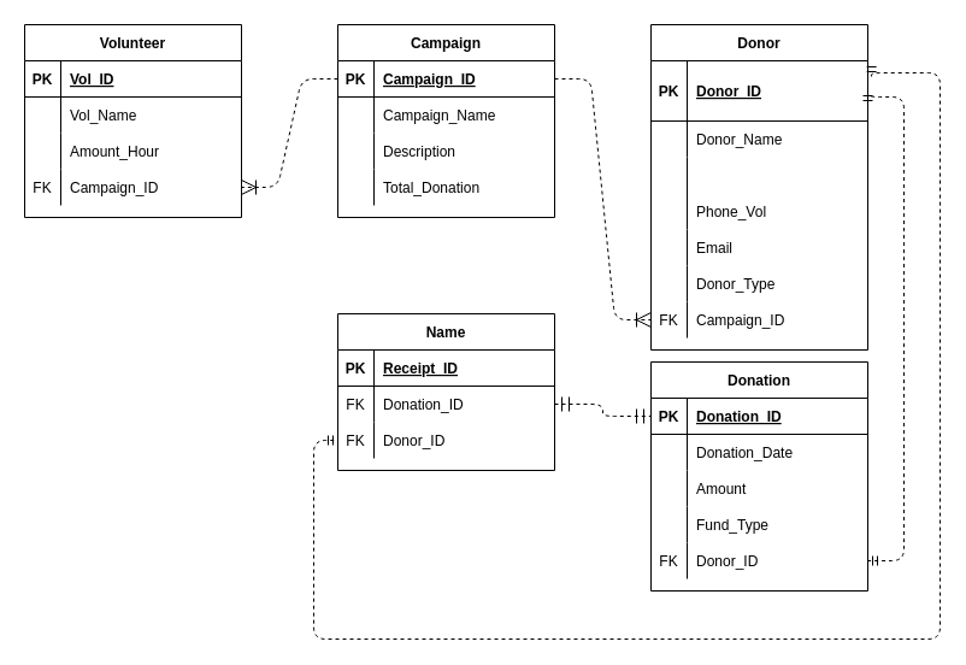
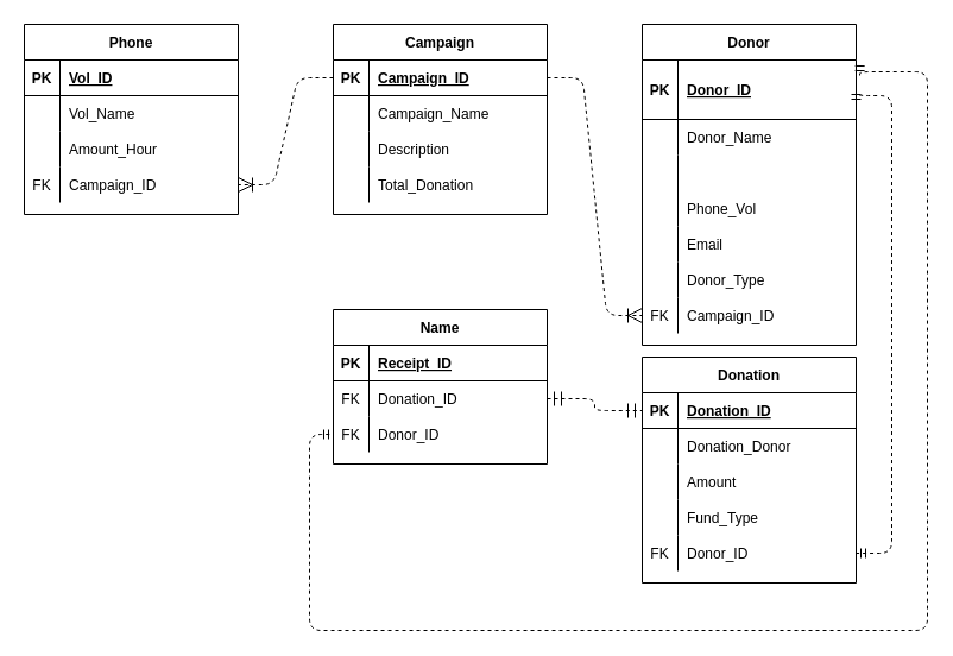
  <mxCell id="0" />
  <mxCell id="1" parent="0" />
- <mxCell id="2" value="Volunteer" style="shape=table;startSize=30;container=1;collapsible=1;childLayout=tableLayout;fixedRows=1;rowLines=0;fontStyle=1;align=center;resizeLast=1;" parent="1" vertex="1"><mxGeometry x="20" y="20" width="180" height="160" as="geometry" /></mxCell>
+ <mxCell id="2" value="Phone" style="shape=table;startSize=30;container=1;collapsible=1;childLayout=tableLayout;fixedRows=1;rowLines=0;fontStyle=1;align=center;resizeLast=1;" parent="1" vertex="1"><mxGeometry x="20" y="20" width="180" height="160" as="geometry" /></mxCell>
  <mxCell id="3" value="" style="shape=partialRectangle;collapsible=0;dropTarget=0;pointerEvents=0;fillColor=none;top=0;left=0;bottom=1;right=0;points=[[0,0.5],[1,0.5]];portConstraint=eastwest;" parent="2" vertex="1"><mxGeometry y="30" width="180" height="30" as="geometry" /></mxCell>
  <mxCell id="4" value="PK" style="shape=partialRectangle;connectable=0;fillColor=none;top=0;left=0;bottom=0;right=0;fontStyle=1;overflow=hidden;" parent="3" vertex="1"><mxGeometry width="30" height="30" as="geometry" /></mxCell>
  <mxCell id="5" value="Vol_ID" style="shape=partialRectangle;connectable=0;fillColor=none;top=0;left=0;bottom=0;right=0;align=left;spacingLeft=6;fontStyle=5;overflow=hidden;" parent="3" vertex="1"><mxGeometry x="30" width="150" height="30" as="geometry" /></mxCell>
  <mxCell id="6" value="" style="shape=partialRectangle;collapsible=0;dropTarget=0;pointerEvents=0;fillColor=none;top=0;left=0;bottom=0;right=0;points=[[0,0.5],[1,0.5]];portConstraint=eastwest;" parent="2" vertex="1"><mxGeometry y="60" width="180" height="30" as="geometry" /></mxCell>
  <mxCell id="7" value="" style="shape=partialRectangle;connectable=0;fillColor=none;top=0;left=0;bottom=0;right=0;editable=1;overflow=hidden;" parent="6" vertex="1"><mxGeometry width="30" height="30" as="geometry" /></mxCell>
  <mxCell id="8" value="Vol_Name" style="shape=partialRectangle;connectable=0;fillColor=none;top=0;left=0;bottom=0;right=0;align=left;spacingLeft=6;overflow=hidden;" parent="6" vertex="1"><mxGeometry x="30" width="150" height="30" as="geometry" /></mxCell>
  <mxCell id="9" value="" style="shape=partialRectangle;collapsible=0;dropTarget=0;pointerEvents=0;fillColor=none;top=0;left=0;bottom=0;right=0;points=[[0,0.5],[1,0.5]];portConstraint=eastwest;" parent="2" vertex="1"><mxGeometry y="90" width="180" height="30" as="geometry" /></mxCell>
  <mxCell id="10" value="" style="shape=partialRectangle;connectable=0;fillColor=none;top=0;left=0;bottom=0;right=0;editable=1;overflow=hidden;" parent="9" vertex="1"><mxGeometry width="30" height="30" as="geometry" /></mxCell>
  <mxCell id="11" value="Amount_Hour" style="shape=partialRectangle;connectable=0;fillColor=none;top=0;left=0;bottom=0;right=0;align=left;spacingLeft=6;overflow=hidden;" parent="9" vertex="1"><mxGeometry x="30" width="150" height="30" as="geometry" /></mxCell>
  <mxCell id="12" value="" style="shape=partialRectangle;collapsible=0;dropTarget=0;pointerEvents=0;fillColor=none;top=0;left=0;bottom=0;right=0;points=[[0,0.5],[1,0.5]];portConstraint=eastwest;" parent="2" vertex="1"><mxGeometry y="120" width="180" height="30" as="geometry" /></mxCell>
  <mxCell id="13" value="FK" style="shape=partialRectangle;connectable=0;fillColor=none;top=0;left=0;bottom=0;right=0;editable=1;overflow=hidden;" parent="12" vertex="1"><mxGeometry width="30" height="30" as="geometry" /></mxCell>
  <mxCell id="14" value="Campaign_ID" style="shape=partialRectangle;connectable=0;fillColor=none;top=0;left=0;bottom=0;right=0;align=left;spacingLeft=6;overflow=hidden;" parent="12" vertex="1"><mxGeometry x="30" width="150" height="30" as="geometry" /></mxCell>
  <mxCell id="15" value="Campaign" style="shape=table;startSize=30;container=1;collapsible=1;childLayout=tableLayout;fixedRows=1;rowLines=0;fontStyle=1;align=center;resizeLast=1;" parent="1" vertex="1"><mxGeometry x="280" y="20" width="180" height="160" as="geometry" /></mxCell>
  <mxCell id="16" value="" style="shape=partialRectangle;collapsible=0;dropTarget=0;pointerEvents=0;fillColor=none;top=0;left=0;bottom=1;right=0;points=[[0,0.5],[1,0.5]];portConstraint=eastwest;" parent="15" vertex="1"><mxGeometry y="30" width="180" height="30" as="geometry" /></mxCell>
  <mxCell id="17" value="PK" style="shape=partialRectangle;connectable=0;fillColor=none;top=0;left=0;bottom=0;right=0;fontStyle=1;overflow=hidden;" parent="16" vertex="1"><mxGeometry width="30" height="30" as="geometry" /></mxCell>
  <mxCell id="18" value="Campaign_ID" style="shape=partialRectangle;connectable=0;fillColor=none;top=0;left=0;bottom=0;right=0;align=left;spacingLeft=6;fontStyle=5;overflow=hidden;" parent="16" vertex="1"><mxGeometry x="30" width="150" height="30" as="geometry" /></mxCell>
  <mxCell id="19" value="" style="shape=partialRectangle;collapsible=0;dropTarget=0;pointerEvents=0;fillColor=none;top=0;left=0;bottom=0;right=0;points=[[0,0.5],[1,0.5]];portConstraint=eastwest;" parent="15" vertex="1"><mxGeometry y="60" width="180" height="30" as="geometry" /></mxCell>
  <mxCell id="20" value="" style="shape=partialRectangle;connectable=0;fillColor=none;top=0;left=0;bottom=0;right=0;editable=1;overflow=hidden;" parent="19" vertex="1"><mxGeometry width="30" height="30" as="geometry" /></mxCell>
  <mxCell id="21" value="Campaign_Name" style="shape=partialRectangle;connectable=0;fillColor=none;top=0;left=0;bottom=0;right=0;align=left;spacingLeft=6;overflow=hidden;" parent="19" vertex="1"><mxGeometry x="30" width="150" height="30" as="geometry" /></mxCell>
  <mxCell id="22" value="" style="shape=partialRectangle;collapsible=0;dropTarget=0;pointerEvents=0;fillColor=none;top=0;left=0;bottom=0;right=0;points=[[0,0.5],[1,0.5]];portConstraint=eastwest;" parent="15" vertex="1"><mxGeometry y="90" width="180" height="30" as="geometry" /></mxCell>
  <mxCell id="23" value="" style="shape=partialRectangle;connectable=0;fillColor=none;top=0;left=0;bottom=0;right=0;editable=1;overflow=hidden;" parent="22" vertex="1"><mxGeometry width="30" height="30" as="geometry" /></mxCell>
  <mxCell id="24" value="Description" style="shape=partialRectangle;connectable=0;fillColor=none;top=0;left=0;bottom=0;right=0;align=left;spacingLeft=6;overflow=hidden;" parent="22" vertex="1"><mxGeometry x="30" width="150" height="30" as="geometry" /></mxCell>
  <mxCell id="25" value="" style="shape=partialRectangle;collapsible=0;dropTarget=0;pointerEvents=0;fillColor=none;top=0;left=0;bottom=0;right=0;points=[[0,0.5],[1,0.5]];portConstraint=eastwest;" parent="15" vertex="1"><mxGeometry y="120" width="180" height="30" as="geometry" /></mxCell>
  <mxCell id="26" value="" style="shape=partialRectangle;connectable=0;fillColor=none;top=0;left=0;bottom=0;right=0;editable=1;overflow=hidden;" parent="25" vertex="1"><mxGeometry width="30" height="30" as="geometry" /></mxCell>
  <mxCell id="27" value="Total_Donation" style="shape=partialRectangle;connectable=0;fillColor=none;top=0;left=0;bottom=0;right=0;align=left;spacingLeft=6;overflow=hidden;" parent="25" vertex="1"><mxGeometry x="30" width="150" height="30" as="geometry" /></mxCell>
  <mxCell id="28" value="Donor" style="shape=table;startSize=30;container=1;collapsible=1;childLayout=tableLayout;fixedRows=1;rowLines=0;fontStyle=1;align=center;resizeLast=1;" parent="1" vertex="1"><mxGeometry x="540" y="20" width="180" height="270" as="geometry" /></mxCell>
  <mxCell id="29" value="" style="shape=partialRectangle;collapsible=0;dropTarget=0;pointerEvents=0;fillColor=none;top=0;left=0;bottom=1;right=0;points=[[0,0.5],[1,0.5]];portConstraint=eastwest;" parent="28" vertex="1"><mxGeometry y="30" width="180" height="50" as="geometry" /></mxCell>
  <mxCell id="30" value="PK" style="shape=partialRectangle;connectable=0;fillColor=none;top=0;left=0;bottom=0;right=0;fontStyle=1;overflow=hidden;" parent="29" vertex="1"><mxGeometry width="30" height="50" as="geometry" /></mxCell>
  <mxCell id="31" value="Donor_ID" style="shape=partialRectangle;connectable=0;fillColor=none;top=0;left=0;bottom=0;right=0;align=left;spacingLeft=6;fontStyle=5;overflow=hidden;" parent="29" vertex="1"><mxGeometry x="30" width="150" height="50" as="geometry" /></mxCell>
  <mxCell id="32" value="" style="shape=partialRectangle;collapsible=0;dropTarget=0;pointerEvents=0;fillColor=none;top=0;left=0;bottom=0;right=0;points=[[0,0.5],[1,0.5]];portConstraint=eastwest;" parent="28" vertex="1"><mxGeometry y="80" width="180" height="30" as="geometry" /></mxCell>
  <mxCell id="33" value="" style="shape=partialRectangle;connectable=0;fillColor=none;top=0;left=0;bottom=0;right=0;editable=1;overflow=hidden;" parent="32" vertex="1"><mxGeometry width="30" height="30" as="geometry" /></mxCell>
  <mxCell id="34" value="Donor_Name" style="shape=partialRectangle;connectable=0;fillColor=none;top=0;left=0;bottom=0;right=0;align=left;spacingLeft=6;overflow=hidden;" parent="32" vertex="1"><mxGeometry x="30" width="150" height="30" as="geometry" /></mxCell>
  <mxCell id="35" value="" style="shape=partialRectangle;collapsible=0;dropTarget=0;pointerEvents=0;fillColor=none;top=0;left=0;bottom=0;right=0;points=[[0,0.5],[1,0.5]];portConstraint=eastwest;" parent="28" vertex="1"><mxGeometry y="110" width="180" height="30" as="geometry" /></mxCell>
  <mxCell id="36" value="" style="shape=partialRectangle;connectable=0;fillColor=none;top=0;left=0;bottom=0;right=0;editable=1;overflow=hidden;" parent="35" vertex="1"><mxGeometry width="30" height="30" as="geometry" /></mxCell>
  <mxCell id="37" value="" style="shape=partialRectangle;collapsible=0;dropTarget=0;pointerEvents=0;fillColor=none;top=0;left=0;bottom=0;right=0;points=[[0,0.5],[1,0.5]];portConstraint=eastwest;" parent="28" vertex="1"><mxGeometry y="140" width="180" height="30" as="geometry" /></mxCell>
  <mxCell id="38" value="" style="shape=partialRectangle;connectable=0;fillColor=none;top=0;left=0;bottom=0;right=0;editable=1;overflow=hidden;" parent="37" vertex="1"><mxGeometry width="30" height="30" as="geometry" /></mxCell>
  <mxCell id="39" value="Phone_Vol" style="shape=partialRectangle;connectable=0;fillColor=none;top=0;left=0;bottom=0;right=0;align=left;spacingLeft=6;overflow=hidden;" parent="37" vertex="1"><mxGeometry x="30" width="150" height="30" as="geometry" /></mxCell>
  <mxCell id="40" value="" style="shape=partialRectangle;collapsible=0;dropTarget=0;pointerEvents=0;fillColor=none;top=0;left=0;bottom=0;right=0;points=[[0,0.5],[1,0.5]];portConstraint=eastwest;" parent="28" vertex="1"><mxGeometry y="170" width="180" height="30" as="geometry" /></mxCell>
  <mxCell id="41" value="" style="shape=partialRectangle;connectable=0;fillColor=none;top=0;left=0;bottom=0;right=0;editable=1;overflow=hidden;" parent="40" vertex="1"><mxGeometry width="30" height="30" as="geometry" /></mxCell>
  <mxCell id="42" value="Email" style="shape=partialRectangle;connectable=0;fillColor=none;top=0;left=0;bottom=0;right=0;align=left;spacingLeft=6;overflow=hidden;" parent="40" vertex="1"><mxGeometry x="30" width="150" height="30" as="geometry" /></mxCell>
  <mxCell id="43" value="" style="shape=partialRectangle;collapsible=0;dropTarget=0;pointerEvents=0;fillColor=none;top=0;left=0;bottom=0;right=0;points=[[0,0.5],[1,0.5]];portConstraint=eastwest;" parent="28" vertex="1"><mxGeometry y="200" width="180" height="30" as="geometry" /></mxCell>
  <mxCell id="44" value="" style="shape=partialRectangle;connectable=0;fillColor=none;top=0;left=0;bottom=0;right=0;editable=1;overflow=hidden;" parent="43" vertex="1"><mxGeometry width="30" height="30" as="geometry" /></mxCell>
  <mxCell id="45" value="Donor_Type" style="shape=partialRectangle;connectable=0;fillColor=none;top=0;left=0;bottom=0;right=0;align=left;spacingLeft=6;overflow=hidden;" parent="43" vertex="1"><mxGeometry x="30" width="150" height="30" as="geometry" /></mxCell>
  <mxCell id="46" value="" style="shape=partialRectangle;collapsible=0;dropTarget=0;pointerEvents=0;fillColor=none;top=0;left=0;bottom=0;right=0;points=[[0,0.5],[1,0.5]];portConstraint=eastwest;" parent="28" vertex="1"><mxGeometry y="230" width="180" height="30" as="geometry" /></mxCell>
  <mxCell id="47" value="FK" style="shape=partialRectangle;connectable=0;fillColor=none;top=0;left=0;bottom=0;right=0;editable=1;overflow=hidden;" parent="46" vertex="1"><mxGeometry width="30" height="30" as="geometry" /></mxCell>
  <mxCell id="48" value="Campaign_ID" style="shape=partialRectangle;connectable=0;fillColor=none;top=0;left=0;bottom=0;right=0;align=left;spacingLeft=6;overflow=hidden;" parent="46" vertex="1"><mxGeometry x="30" width="150" height="30" as="geometry" /></mxCell>
  <mxCell id="49" value="Name" style="shape=table;startSize=30;container=1;collapsible=1;childLayout=tableLayout;fixedRows=1;rowLines=0;fontStyle=1;align=center;resizeLast=1;" parent="1" vertex="1"><mxGeometry x="280" y="260" width="180" height="130" as="geometry" /></mxCell>
  <mxCell id="50" value="" style="shape=partialRectangle;collapsible=0;dropTarget=0;pointerEvents=0;fillColor=none;top=0;left=0;bottom=1;right=0;points=[[0,0.5],[1,0.5]];portConstraint=eastwest;" parent="49" vertex="1"><mxGeometry y="30" width="180" height="30" as="geometry" /></mxCell>
  <mxCell id="51" value="PK" style="shape=partialRectangle;connectable=0;fillColor=none;top=0;left=0;bottom=0;right=0;fontStyle=1;overflow=hidden;" parent="50" vertex="1"><mxGeometry width="30" height="30" as="geometry" /></mxCell>
  <mxCell id="52" value="Receipt_ID" style="shape=partialRectangle;connectable=0;fillColor=none;top=0;left=0;bottom=0;right=0;align=left;spacingLeft=6;fontStyle=5;overflow=hidden;" parent="50" vertex="1"><mxGeometry x="30" width="150" height="30" as="geometry" /></mxCell>
  <mxCell id="53" value="" style="shape=partialRectangle;collapsible=0;dropTarget=0;pointerEvents=0;fillColor=none;top=0;left=0;bottom=0;right=0;points=[[0,0.5],[1,0.5]];portConstraint=eastwest;" parent="49" vertex="1"><mxGeometry y="60" width="180" height="30" as="geometry" /></mxCell>
  <mxCell id="54" value="FK" style="shape=partialRectangle;connectable=0;fillColor=none;top=0;left=0;bottom=0;right=0;editable=1;overflow=hidden;" parent="53" vertex="1"><mxGeometry width="30" height="30" as="geometry" /></mxCell>
  <mxCell id="55" value="Donation_ID" style="shape=partialRectangle;connectable=0;fillColor=none;top=0;left=0;bottom=0;right=0;align=left;spacingLeft=6;overflow=hidden;" parent="53" vertex="1"><mxGeometry x="30" width="150" height="30" as="geometry" /></mxCell>
  <mxCell id="56" value="" style="shape=partialRectangle;collapsible=0;dropTarget=0;pointerEvents=0;fillColor=none;top=0;left=0;bottom=0;right=0;points=[[0,0.5],[1,0.5]];portConstraint=eastwest;" parent="49" vertex="1"><mxGeometry y="90" width="180" height="30" as="geometry" /></mxCell>
  <mxCell id="57" value="FK" style="shape=partialRectangle;connectable=0;fillColor=none;top=0;left=0;bottom=0;right=0;editable=1;overflow=hidden;" parent="56" vertex="1"><mxGeometry width="30" height="30" as="geometry" /></mxCell>
  <mxCell id="58" value="Donor_ID" style="shape=partialRectangle;connectable=0;fillColor=none;top=0;left=0;bottom=0;right=0;align=left;spacingLeft=6;overflow=hidden;" parent="56" vertex="1"><mxGeometry x="30" width="150" height="30" as="geometry" /></mxCell>
  <mxCell id="59" value="Donation" style="shape=table;startSize=30;container=1;collapsible=1;childLayout=tableLayout;fixedRows=1;rowLines=0;fontStyle=1;align=center;resizeLast=1;" parent="1" vertex="1"><mxGeometry x="540" y="300" width="180" height="190" as="geometry" /></mxCell>
  <mxCell id="60" value="" style="shape=partialRectangle;collapsible=0;dropTarget=0;pointerEvents=0;fillColor=none;top=0;left=0;bottom=1;right=0;points=[[0,0.5],[1,0.5]];portConstraint=eastwest;" parent="59" vertex="1"><mxGeometry y="30" width="180" height="30" as="geometry" /></mxCell>
  <mxCell id="61" value="PK" style="shape=partialRectangle;connectable=0;fillColor=none;top=0;left=0;bottom=0;right=0;fontStyle=1;overflow=hidden;" parent="60" vertex="1"><mxGeometry width="30" height="30" as="geometry" /></mxCell>
  <mxCell id="62" value="Donation_ID" style="shape=partialRectangle;connectable=0;fillColor=none;top=0;left=0;bottom=0;right=0;align=left;spacingLeft=6;fontStyle=5;overflow=hidden;" parent="60" vertex="1"><mxGeometry x="30" width="150" height="30" as="geometry" /></mxCell>
  <mxCell id="63" value="" style="shape=partialRectangle;collapsible=0;dropTarget=0;pointerEvents=0;fillColor=none;top=0;left=0;bottom=0;right=0;points=[[0,0.5],[1,0.5]];portConstraint=eastwest;" parent="59" vertex="1"><mxGeometry y="60" width="180" height="30" as="geometry" /></mxCell>
  <mxCell id="64" value="" style="shape=partialRectangle;connectable=0;fillColor=none;top=0;left=0;bottom=0;right=0;editable=1;overflow=hidden;" parent="63" vertex="1"><mxGeometry width="30" height="30" as="geometry" /></mxCell>
- <mxCell id="65" value="Donation_Date" style="shape=partialRectangle;connectable=0;fillColor=none;top=0;left=0;bottom=0;right=0;align=left;spacingLeft=6;overflow=hidden;" parent="63" vertex="1"><mxGeometry x="30" width="150" height="30" as="geometry" /></mxCell>
+ <mxCell id="65" value="Donation_Donor" style="shape=partialRectangle;connectable=0;fillColor=none;top=0;left=0;bottom=0;right=0;align=left;spacingLeft=6;overflow=hidden;" parent="63" vertex="1"><mxGeometry x="30" width="150" height="30" as="geometry" /></mxCell>
  <mxCell id="66" value="" style="shape=partialRectangle;collapsible=0;dropTarget=0;pointerEvents=0;fillColor=none;top=0;left=0;bottom=0;right=0;points=[[0,0.5],[1,0.5]];portConstraint=eastwest;" parent="59" vertex="1"><mxGeometry y="90" width="180" height="30" as="geometry" /></mxCell>
  <mxCell id="67" value="" style="shape=partialRectangle;connectable=0;fillColor=none;top=0;left=0;bottom=0;right=0;editable=1;overflow=hidden;" parent="66" vertex="1"><mxGeometry width="30" height="30" as="geometry" /></mxCell>
  <mxCell id="68" value="Amount" style="shape=partialRectangle;connectable=0;fillColor=none;top=0;left=0;bottom=0;right=0;align=left;spacingLeft=6;overflow=hidden;" parent="66" vertex="1"><mxGeometry x="30" width="150" height="30" as="geometry" /></mxCell>
  <mxCell id="69" value="" style="shape=partialRectangle;collapsible=0;dropTarget=0;pointerEvents=0;fillColor=none;top=0;left=0;bottom=0;right=0;points=[[0,0.5],[1,0.5]];portConstraint=eastwest;" parent="59" vertex="1"><mxGeometry y="120" width="180" height="30" as="geometry" /></mxCell>
  <mxCell id="70" value="" style="shape=partialRectangle;connectable=0;fillColor=none;top=0;left=0;bottom=0;right=0;editable=1;overflow=hidden;" parent="69" vertex="1"><mxGeometry width="30" height="30" as="geometry" /></mxCell>
  <mxCell id="71" value="Fund_Type" style="shape=partialRectangle;connectable=0;fillColor=none;top=0;left=0;bottom=0;right=0;align=left;spacingLeft=6;overflow=hidden;" parent="69" vertex="1"><mxGeometry x="30" width="150" height="30" as="geometry" /></mxCell>
  <mxCell id="72" value="" style="shape=partialRectangle;collapsible=0;dropTarget=0;pointerEvents=0;fillColor=none;top=0;left=0;bottom=0;right=0;points=[[0,0.5],[1,0.5]];portConstraint=eastwest;" parent="59" vertex="1"><mxGeometry y="150" width="180" height="30" as="geometry" /></mxCell>
  <mxCell id="73" value="FK" style="shape=partialRectangle;connectable=0;fillColor=none;top=0;left=0;bottom=0;right=0;editable=1;overflow=hidden;" parent="72" vertex="1"><mxGeometry width="30" height="30" as="geometry" /></mxCell>
  <mxCell id="74" value="Donor_ID" style="shape=partialRectangle;connectable=0;fillColor=none;top=0;left=0;bottom=0;right=0;align=left;spacingLeft=6;overflow=hidden;" parent="72" vertex="1"><mxGeometry x="30" width="150" height="30" as="geometry" /></mxCell>
  <mxCell id="75" value="" style="edgeStyle=entityRelationEdgeStyle;fontSize=12;html=1;endArrow=ERoneToMany;endSize=10;startSize=10;dashed=1;" parent="1" source="16" target="12" edge="1"><mxGeometry width="100" height="100" relative="1" as="geometry"><mxPoint x="120" y="290" as="sourcePoint" /><mxPoint x="220" y="190" as="targetPoint" /></mxGeometry></mxCell>
  <mxCell id="76" value="" style="edgeStyle=entityRelationEdgeStyle;fontSize=12;html=1;endArrow=ERoneToMany;endSize=10;startSize=10;entryX=0;entryY=0.5;entryDx=0;entryDy=0;exitX=1;exitY=0.5;exitDx=0;exitDy=0;dashed=1;" parent="1" source="16" target="46" edge="1"><mxGeometry width="100" height="100" relative="1" as="geometry"><mxPoint x="150" y="220" as="sourcePoint" /><mxPoint x="70" y="280" as="targetPoint" /></mxGeometry></mxCell>
  <mxCell id="77" style="edgeStyle=orthogonalEdgeStyle;rounded=1;orthogonalLoop=1;jettySize=auto;html=1;exitX=1;exitY=0.5;exitDx=0;exitDy=0;entryX=0;entryY=0.5;entryDx=0;entryDy=0;startArrow=ERmandOne;startFill=0;startSize=10;endArrow=ERmandOne;endFill=0;endSize=10;strokeColor=#000000;dashed=1;" parent="1" source="53" target="60" edge="1"><mxGeometry relative="1" as="geometry" /></mxCell>
  <mxCell id="78" style="edgeStyle=orthogonalEdgeStyle;orthogonalLoop=1;jettySize=auto;html=1;exitX=1.017;exitY=0.26;exitDx=0;exitDy=0;rounded=1;entryX=0;entryY=0.5;entryDx=0;entryDy=0;startArrow=ERmandOne;startFill=0;endArrow=ERmandOne;endFill=0;exitPerimeter=0;dashed=1;" parent="1" source="29" target="56" edge="1"><mxGeometry relative="1" as="geometry"><mxPoint x="750" y="520" as="targetPoint" /><Array as="points"><mxPoint x="723" y="60" /><mxPoint x="780" y="60" /><mxPoint x="780" y="530" /><mxPoint x="260" y="530" /><mxPoint x="260" y="365" /></Array></mxGeometry></mxCell>
  <mxCell id="79" style="edgeStyle=orthogonalEdgeStyle;rounded=1;orthogonalLoop=1;jettySize=auto;html=1;exitX=1;exitY=0.5;exitDx=0;exitDy=0;startArrow=ERmandOne;startFill=0;endArrow=ERmandOne;endFill=0;entryX=1;entryY=0.5;entryDx=0;entryDy=0;dashed=1;" parent="1" source="29" target="72" edge="1"><mxGeometry relative="1" as="geometry"><mxPoint x="770" y="460" as="targetPoint" /><Array as="points"><mxPoint x="720" y="80" /><mxPoint x="750" y="80" /><mxPoint x="750" y="465" /></Array></mxGeometry></mxCell>
